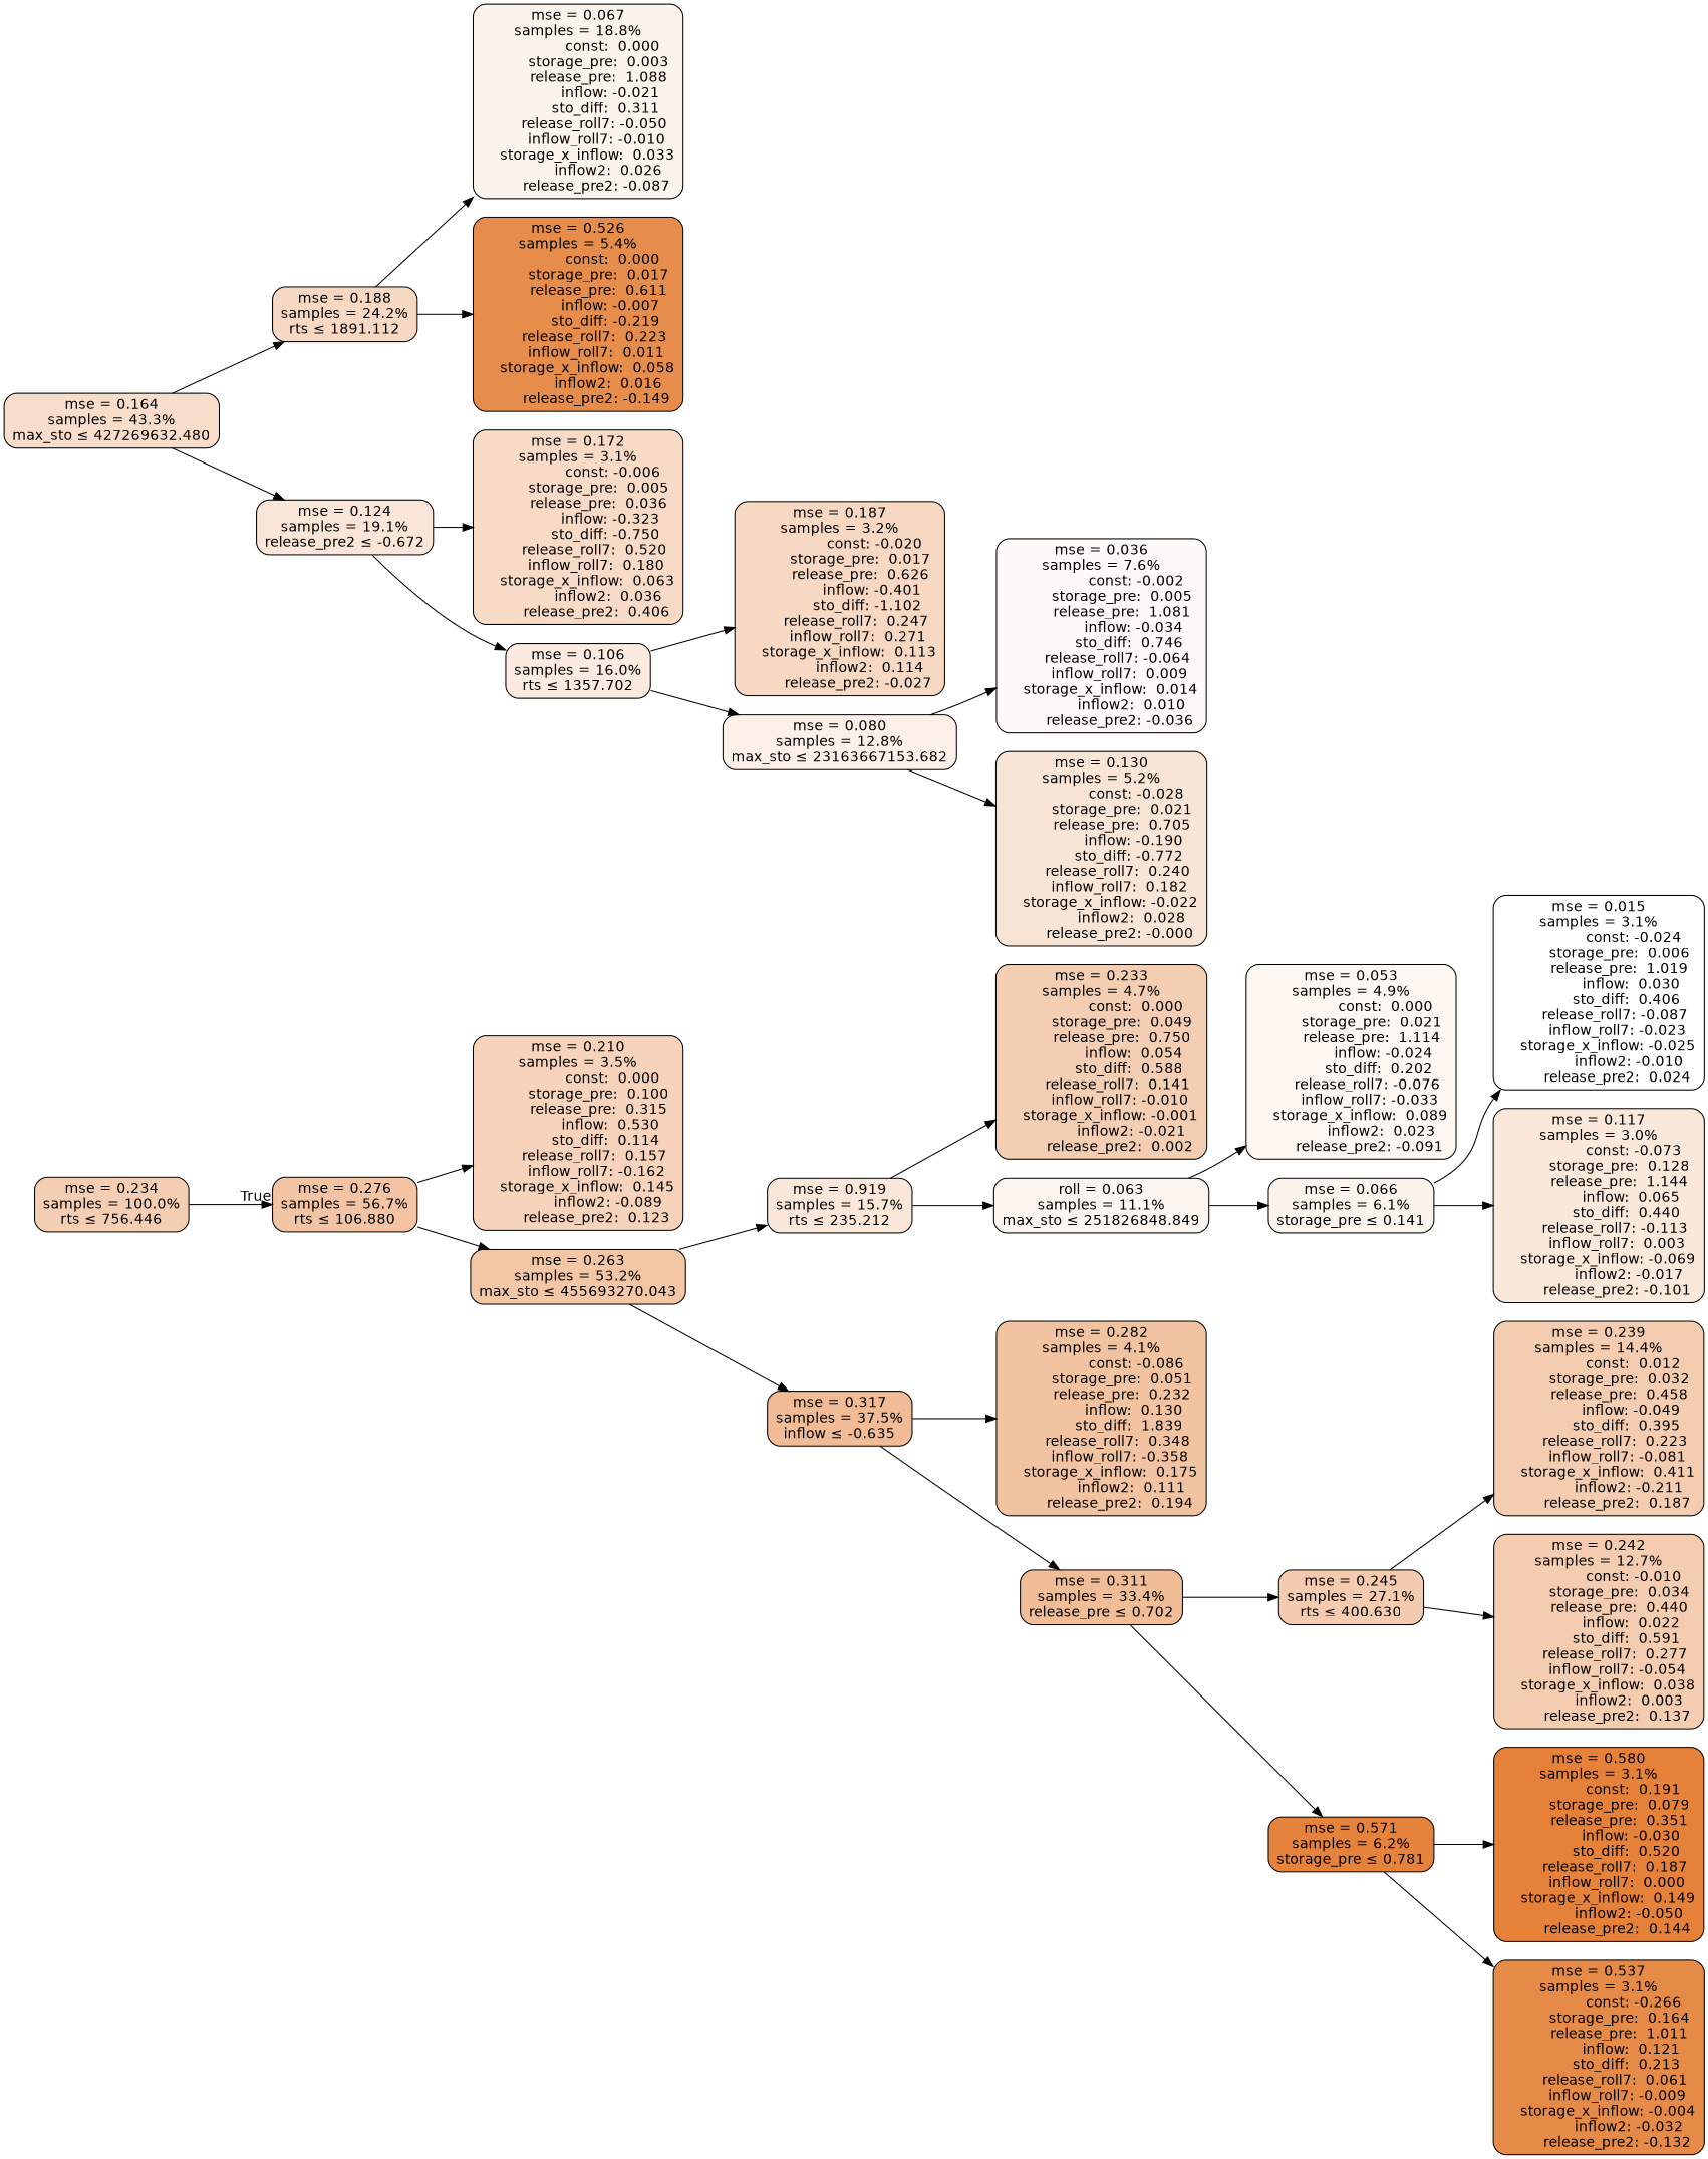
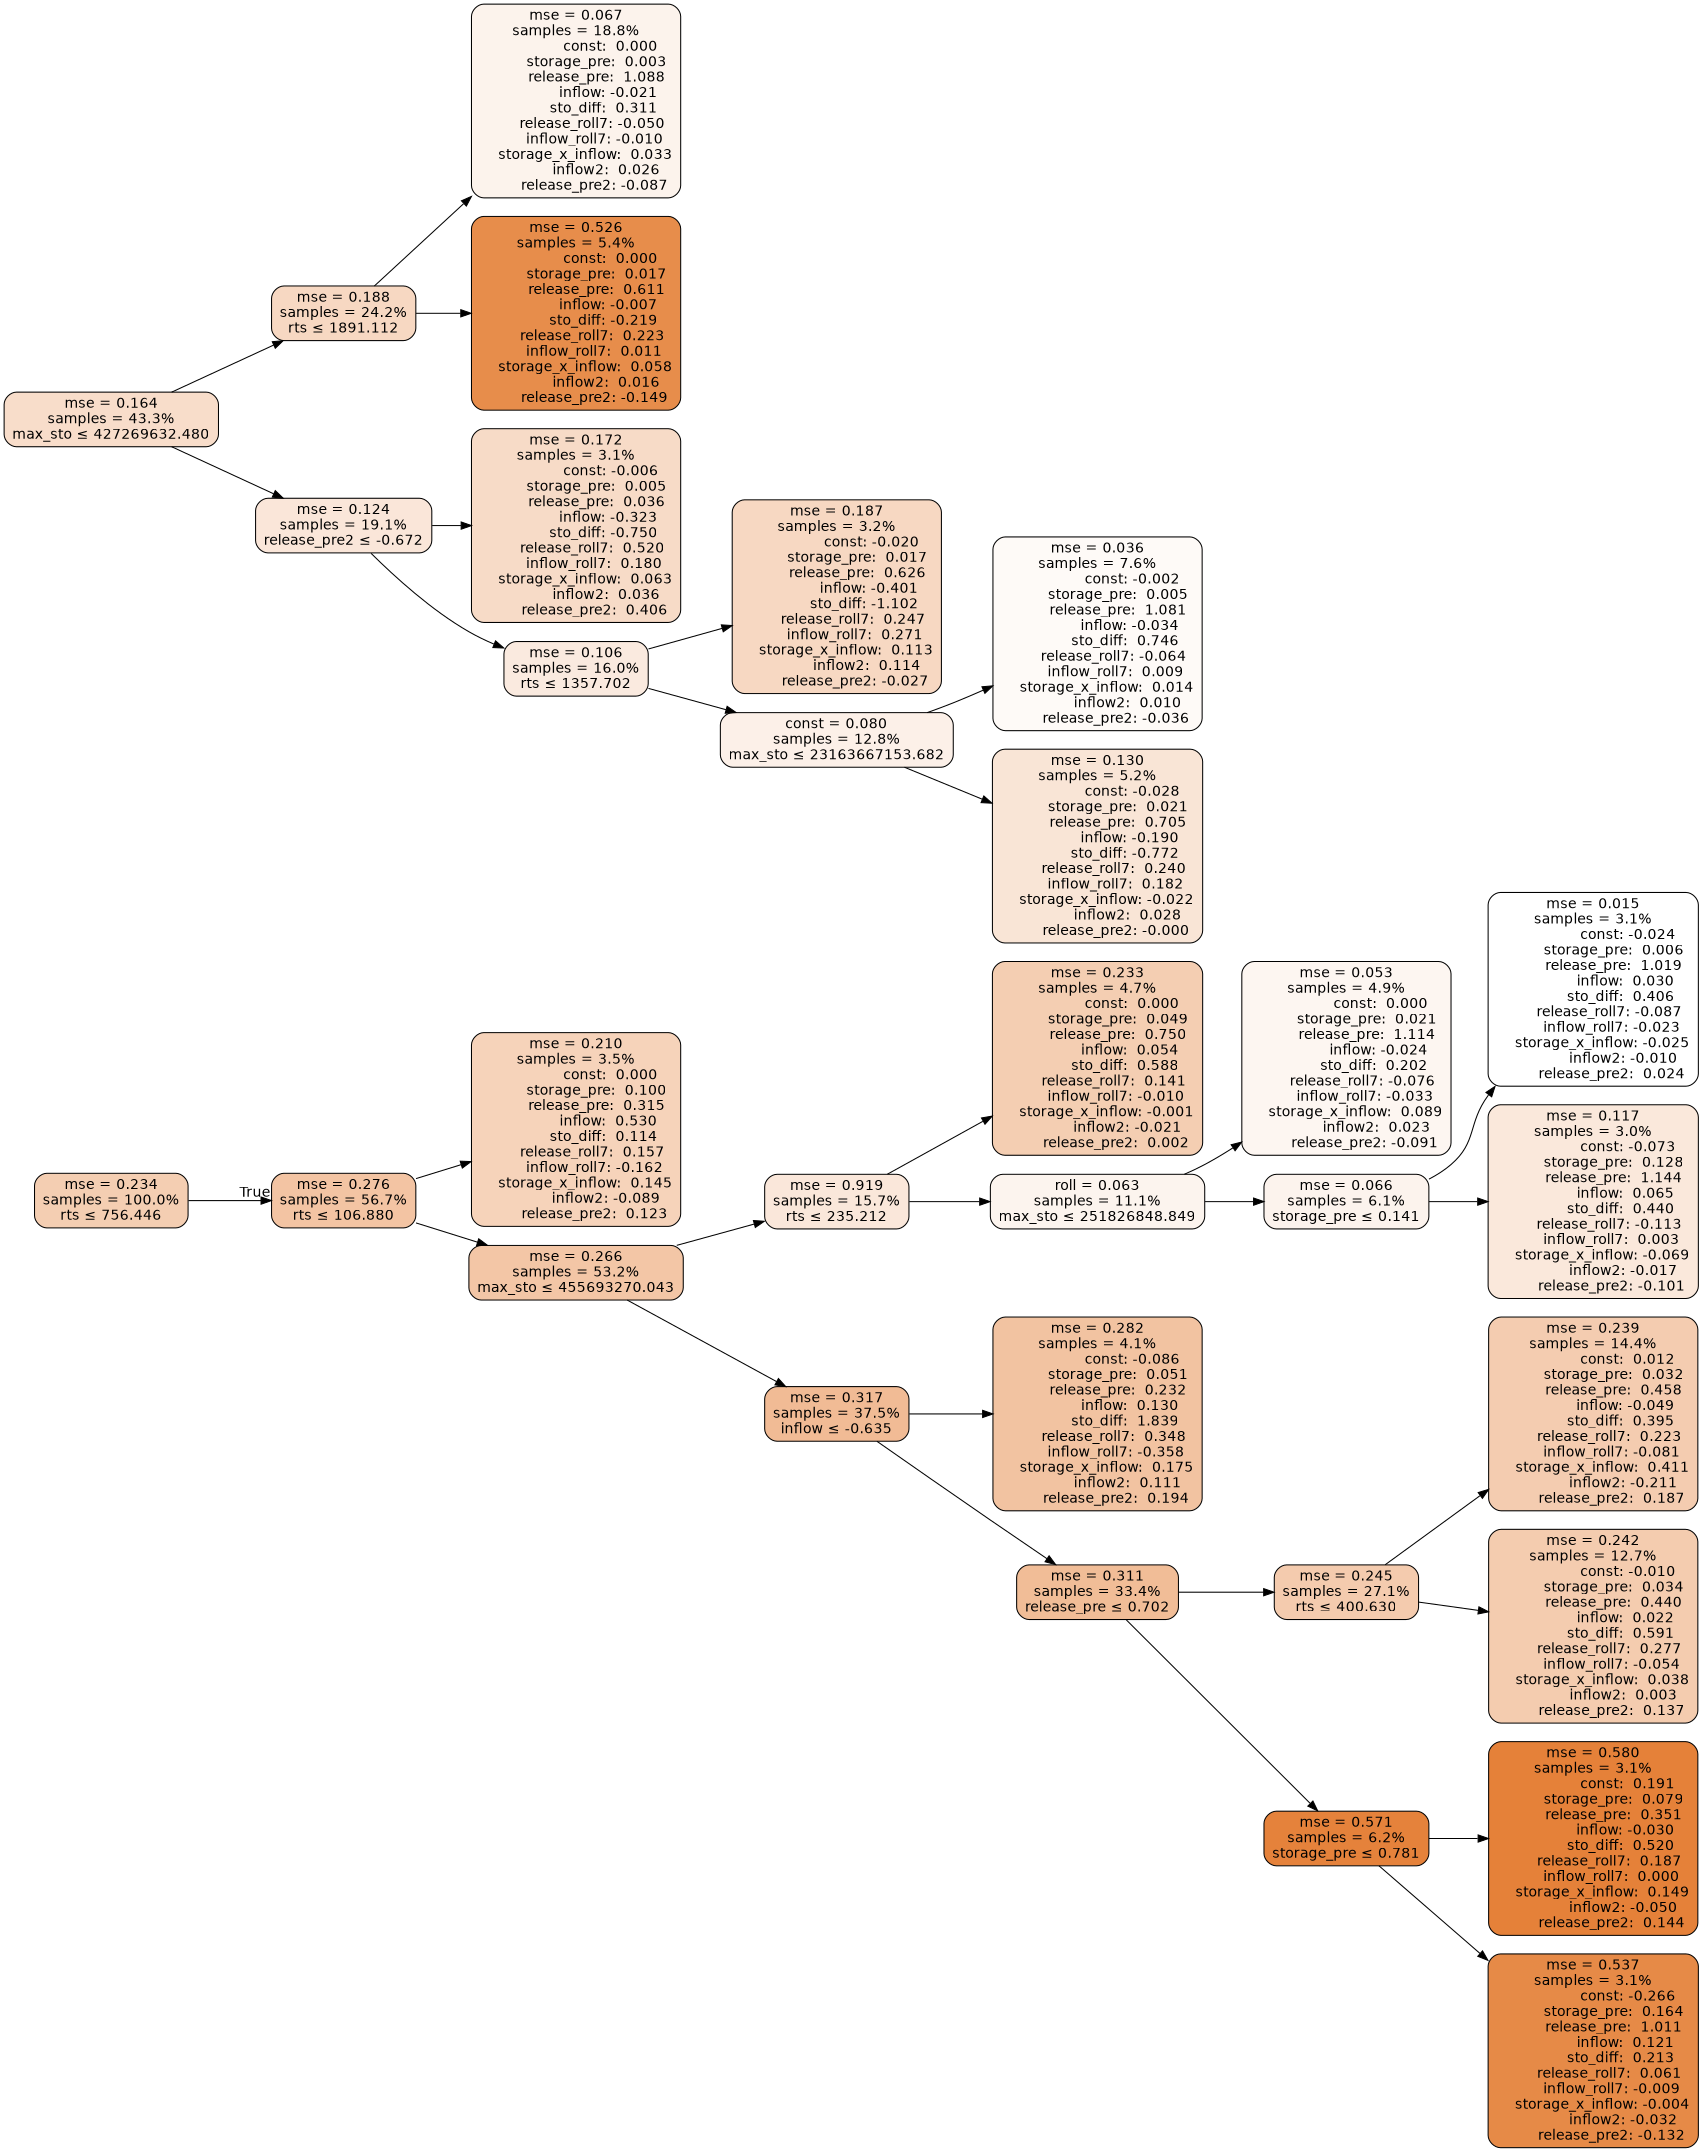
  digraph {
    rankdir=LR
    node [color=black fillcolor="#f4ceb2" fontname=helvetica shape=rectangle style="filled, rounded"]
    edge [fontname=helvetica]
    n1 [label="mse = 0.234\nsamples = 100.0%\nrts &le; 756.446"]
    n2 [fillcolor="#f3c4a3" label="mse = 0.276\nsamples = 56.7%\nrts &le; 106.880"]
    n3 [fillcolor="#f6d3ba" label="mse = 0.210\nsamples = 3.5%\n               const:  0.000\n         storage_pre:  0.100\n         release_pre:  0.315\n              inflow:  0.530\n            sto_diff:  0.114\n       release_roll7:  0.157\n        inflow_roll7: -0.162\n    storage_x_inflow:  0.145\n             inflow2: -0.089\n        release_pre2:  0.123"]
-   n4 [fillcolor="#f3c6a6" label="mse = 0.263\nsamples = 53.2%\nmax_sto &le; 455693270.043"]
+   n4 [fillcolor="#f3c6a6" label="mse = 0.266\nsamples = 53.2%\nmax_sto &le; 455693270.043"]
    n5 [fillcolor="#f8ddca" label="mse = 0.164\nsamples = 43.3%\nmax_sto &le; 427269632.480"]
    n6 [fillcolor="#f7d8c2" label="mse = 0.188\nsamples = 24.2%\nrts &le; 1891.112"]
    n7 [fillcolor="#fae6d9" label="mse = 0.124\nsamples = 19.1%\nrelease_pre2 &le; -0.672"]
    n8 [fillcolor="#fae7da" label="mse = 0.919\nsamples = 15.7%\nrts &le; 235.212"]
    n9 [fillcolor="#f1bb95" label="mse = 0.317\nsamples = 37.5%\ninflow &le; -0.635"]
    n10 [label="mse = 0.233\nsamples = 4.7%\n               const:  0.000\n         storage_pre:  0.049\n         release_pre:  0.750\n              inflow:  0.054\n            sto_diff:  0.588\n       release_roll7:  0.141\n        inflow_roll7: -0.010\n    storage_x_inflow: -0.001\n             inflow2: -0.021\n        release_pre2:  0.002"]
    n11 [fillcolor="#fcf4ee" label="roll = 0.063\nsamples = 11.1%\nmax_sto &le; 251826848.849"]
    n12 [fillcolor="#f2c3a1" label="mse = 0.282\nsamples = 4.1%\n               const: -0.086\n         storage_pre:  0.051\n         release_pre:  0.232\n              inflow:  0.130\n            sto_diff:  1.839\n       release_roll7:  0.348\n        inflow_roll7: -0.358\n    storage_x_inflow:  0.175\n             inflow2:  0.111\n        release_pre2:  0.194"]
    n13 [fillcolor="#f1bd97" label="mse = 0.311\nsamples = 33.4%\nrelease_pre &le; 0.702"]
    n14 [fillcolor="#fdf6f1" label="mse = 0.053\nsamples = 4.9%\n               const:  0.000\n         storage_pre:  0.021\n         release_pre:  1.114\n              inflow: -0.024\n            sto_diff:  0.202\n       release_roll7: -0.076\n        inflow_roll7: -0.033\n    storage_x_inflow:  0.089\n             inflow2:  0.023\n        release_pre2: -0.091"]
    n15 [fillcolor="#fcf3ed" label="mse = 0.066\nsamples = 6.1%\nstorage_pre &le; 0.141"]
    n16 [fillcolor="#ffffff" label="mse = 0.015\nsamples = 3.1%\n               const: -0.024\n         storage_pre:  0.006\n         release_pre:  1.019\n              inflow:  0.030\n            sto_diff:  0.406\n       release_roll7: -0.087\n        inflow_roll7: -0.023\n    storage_x_inflow: -0.025\n             inflow2: -0.010\n        release_pre2:  0.024"]
    n17 [fillcolor="#fae8db" label="mse = 0.117\nsamples = 3.0%\n               const: -0.073\n         storage_pre:  0.128\n         release_pre:  1.144\n              inflow:  0.065\n            sto_diff:  0.440\n       release_roll7: -0.113\n        inflow_roll7:  0.003\n    storage_x_inflow: -0.069\n             inflow2: -0.017\n        release_pre2: -0.101"]
    n18 [fillcolor="#f4cbae" label="mse = 0.245\nsamples = 27.1%\nrts &le; 400.630"]
    n19 [fillcolor="#e5823b" label="mse = 0.571\nsamples = 6.2%\nstorage_pre &le; 0.781"]
    n20 [fillcolor="#f4ccb0" label="mse = 0.239\nsamples = 14.4%\n               const:  0.012\n         storage_pre:  0.032\n         release_pre:  0.458\n              inflow: -0.049\n            sto_diff:  0.395\n       release_roll7:  0.223\n        inflow_roll7: -0.081\n    storage_x_inflow:  0.411\n             inflow2: -0.211\n        release_pre2:  0.187"]
    n21 [fillcolor="#f4ccaf" label="mse = 0.242\nsamples = 12.7%\n               const: -0.010\n         storage_pre:  0.034\n         release_pre:  0.440\n              inflow:  0.022\n            sto_diff:  0.591\n       release_roll7:  0.277\n        inflow_roll7: -0.054\n    storage_x_inflow:  0.038\n             inflow2:  0.003\n        release_pre2:  0.137"]
    n22 [fillcolor="#e58139" label="mse = 0.580\nsamples = 3.1%\n               const:  0.191\n         storage_pre:  0.079\n         release_pre:  0.351\n              inflow: -0.030\n            sto_diff:  0.520\n       release_roll7:  0.187\n        inflow_roll7:  0.000\n    storage_x_inflow:  0.149\n             inflow2: -0.050\n        release_pre2:  0.144"]
    n23 [fillcolor="#e68a47" label="mse = 0.537\nsamples = 3.1%\n               const: -0.266\n         storage_pre:  0.164\n         release_pre:  1.011\n              inflow:  0.121\n            sto_diff:  0.213\n       release_roll7:  0.061\n        inflow_roll7: -0.009\n    storage_x_inflow: -0.004\n             inflow2: -0.032\n        release_pre2: -0.132"]
    n24 [fillcolor="#fcf3ec" label="mse = 0.067\nsamples = 18.8%\n               const:  0.000\n         storage_pre:  0.003\n         release_pre:  1.088\n              inflow: -0.021\n            sto_diff:  0.311\n       release_roll7: -0.050\n        inflow_roll7: -0.010\n    storage_x_inflow:  0.033\n             inflow2:  0.026\n        release_pre2: -0.087"]
    n25 [fillcolor="#e78d4b" label="mse = 0.526\nsamples = 5.4%\n               const:  0.000\n         storage_pre:  0.017\n         release_pre:  0.611\n              inflow: -0.007\n            sto_diff: -0.219\n       release_roll7:  0.223\n        inflow_roll7:  0.011\n    storage_x_inflow:  0.058\n             inflow2:  0.016\n        release_pre2: -0.149"]
    n26 [fillcolor="#f7dbc7" label="mse = 0.172\nsamples = 3.1%\n               const: -0.006\n         storage_pre:  0.005\n         release_pre:  0.036\n              inflow: -0.323\n            sto_diff: -0.750\n       release_roll7:  0.520\n        inflow_roll7:  0.180\n    storage_x_inflow:  0.063\n             inflow2:  0.036\n        release_pre2:  0.406"]
    n27 [fillcolor="#faeadf" label="mse = 0.106\nsamples = 16.0%\nrts &le; 1357.702"]
    n28 [fillcolor="#f7d8c2" label="mse = 0.187\nsamples = 3.2%\n               const: -0.020\n         storage_pre:  0.017\n         release_pre:  0.626\n              inflow: -0.401\n            sto_diff: -1.102\n       release_roll7:  0.247\n        inflow_roll7:  0.271\n    storage_x_inflow:  0.113\n             inflow2:  0.114\n        release_pre2: -0.027"]
-   n29 [fillcolor="#fcf0e8" label="mse = 0.080\nsamples = 12.8%\nmax_sto &le; 23163667153.682"]
+   n29 [fillcolor="#fcf0e8" label="const = 0.080\nsamples = 12.8%\nmax_sto &le; 23163667153.682"]
    n30 [fillcolor="#fefaf7" label="mse = 0.036\nsamples = 7.6%\n               const: -0.002\n         storage_pre:  0.005\n         release_pre:  1.081\n              inflow: -0.034\n            sto_diff:  0.746\n       release_roll7: -0.064\n        inflow_roll7:  0.009\n    storage_x_inflow:  0.014\n             inflow2:  0.010\n        release_pre2: -0.036"]
    n31 [fillcolor="#f9e5d6" label="mse = 0.130\nsamples = 5.2%\n               const: -0.028\n         storage_pre:  0.021\n         release_pre:  0.705\n              inflow: -0.190\n            sto_diff: -0.772\n       release_roll7:  0.240\n        inflow_roll7:  0.182\n    storage_x_inflow: -0.022\n             inflow2:  0.028\n        release_pre2: -0.000"]
    n1 -> n2 [headlabel=True labelangle=45 labeldistance=2.5]
    n2 -> n3
    n2 -> n4
    n4 -> n8
    n4 -> n9
    n5 -> n6
    n5 -> n7
    n6 -> n24
    n6 -> n25
    n7 -> n26
    n7 -> n27
    n8 -> n10
    n8 -> n11
    n9 -> n12
    n9 -> n13
    n11 -> n14
    n11 -> n15
    n13 -> n18
    n13 -> n19
    n15 -> n16
    n15 -> n17
    n18 -> n20
    n18 -> n21
    n19 -> n22
    n19 -> n23
    n27 -> n28
    n27 -> n29
    n29 -> n30
    n29 -> n31
  }
